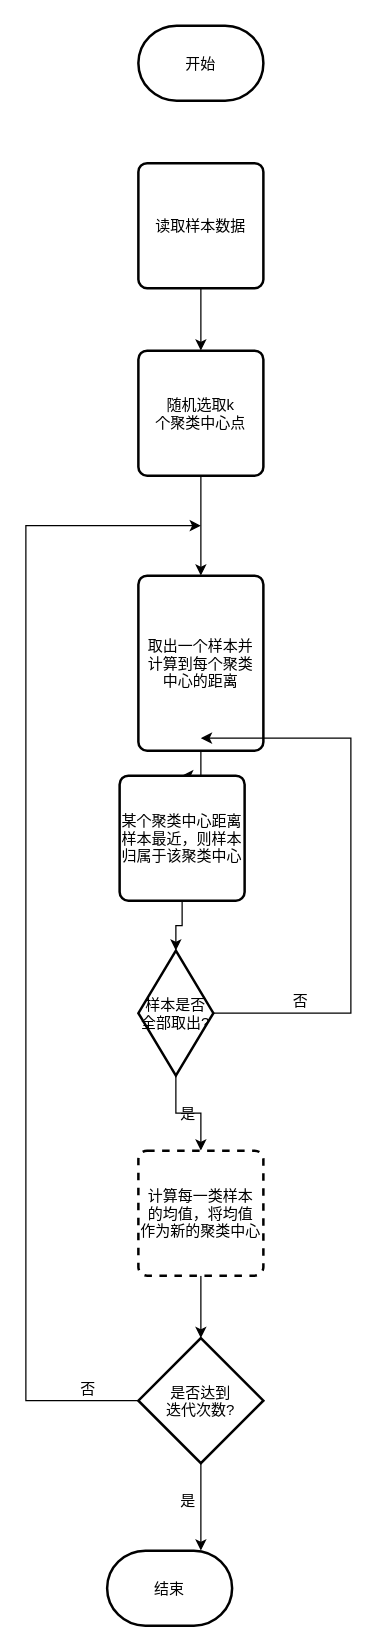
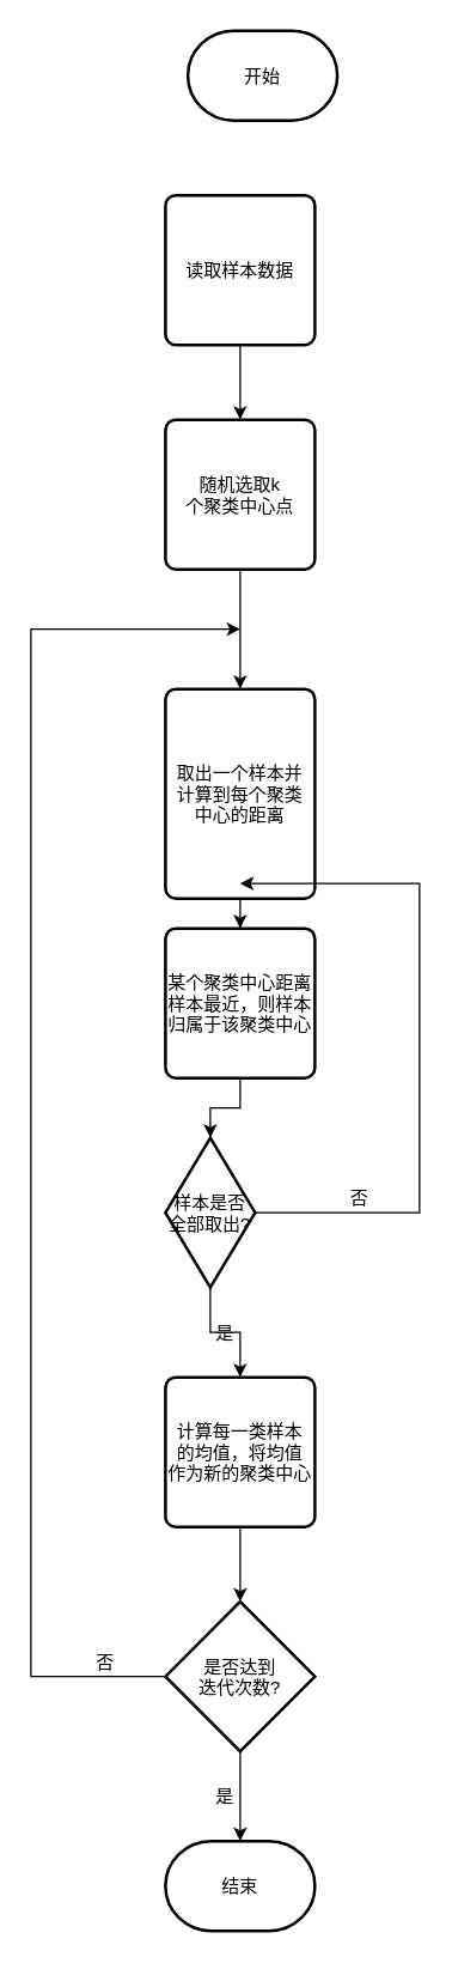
  <mxCell id="0" />
  <mxCell id="1" style="" parent="0" />
- <mxCell id="2" value="开始" style="strokeWidth=2;shape=mxgraph.flowchart.terminator;" parent="1" vertex="1"><mxGeometry x="110" y="20" width="100" height="60" as="geometry" /></mxCell>
+ <mxCell id="2" value="开始" style="strokeWidth=2;shape=mxgraph.flowchart.terminator;" parent="1" vertex="1"><mxGeometry x="125" y="20" width="100" height="60" as="geometry" /></mxCell>
  <mxCell id="3" value="" style="edgeStyle=orthogonalEdgeStyle;rounded=0;orthogonalLoop=1;jettySize=auto;" parent="1" source="4" target="6" edge="1"><mxGeometry relative="1" as="geometry" /></mxCell>
  <mxCell id="4" value="读取样本数据" style="rounded=1;absoluteArcSize=1;arcSize=14;strokeWidth=2;" parent="1" vertex="1"><mxGeometry x="110" y="130" width="100" height="100" as="geometry" /></mxCell>
  <mxCell id="5" value="" style="edgeStyle=orthogonalEdgeStyle;rounded=0;orthogonalLoop=1;jettySize=auto;" parent="1" source="6" target="8" edge="1"><mxGeometry relative="1" as="geometry" /></mxCell>
  <mxCell id="6" value="随机选取k&#10;个聚类中心点" style="rounded=1;absoluteArcSize=1;arcSize=14;strokeWidth=2;" parent="1" vertex="1"><mxGeometry x="110" y="280" width="100" height="100" as="geometry" /></mxCell>
  <mxCell id="7" value="" style="edgeStyle=orthogonalEdgeStyle;rounded=0;orthogonalLoop=1;jettySize=auto;" parent="1" source="8" target="10" edge="1"><mxGeometry relative="1" as="geometry" /></mxCell>
  <mxCell id="8" value="取出一个样本并&#10;计算到每个聚类&#10;中心的距离" style="rounded=1;absoluteArcSize=1;arcSize=14;strokeWidth=2;align=center;" parent="1" vertex="1"><mxGeometry x="110" y="460" width="100" height="140" as="geometry" /></mxCell>
  <mxCell id="9" value="" style="edgeStyle=orthogonalEdgeStyle;rounded=0;orthogonalLoop=1;jettySize=auto;" parent="1" source="10" target="13" edge="1"><mxGeometry relative="1" as="geometry" /></mxCell>
- <mxCell id="10" value="某个聚类中心距离&#10;样本最近，则样本&#10;归属于该聚类中心" style="rounded=1;absoluteArcSize=1;arcSize=14;strokeWidth=2;" parent="1" vertex="1"><mxGeometry x="95" y="620" width="100" height="100" as="geometry" /></mxCell>
+ <mxCell id="10" value="某个聚类中心距离&#10;样本最近，则样本&#10;归属于该聚类中心" style="rounded=1;absoluteArcSize=1;arcSize=14;strokeWidth=2;" parent="1" vertex="1"><mxGeometry x="110" y="620" width="100" height="100" as="geometry" /></mxCell>
  <mxCell id="11" value="" style="edgeStyle=orthogonalEdgeStyle;rounded=0;orthogonalLoop=1;jettySize=auto;" parent="1" source="13" target="16" edge="1"><mxGeometry relative="1" as="geometry" /></mxCell>
  <mxCell id="12" value="" style="edgeStyle=orthogonalEdgeStyle;rounded=0;orthogonalLoop=1;jettySize=auto;exitX=1;exitY=0.5;exitDx=0;exitDy=0;exitPerimeter=0;" parent="1" source="13" edge="1"><mxGeometry relative="1" as="geometry"><mxPoint x="160" y="590" as="targetPoint" /><Array as="points"><mxPoint x="280" y="810" /><mxPoint x="280" y="590" /><mxPoint x="160" y="590" /></Array></mxGeometry></mxCell>
  <mxCell id="13" value="样本是否&#10;全部取出?" style="strokeWidth=2;shape=mxgraph.flowchart.decision;align=center;" parent="1" vertex="1"><mxGeometry x="110" y="760" width="60" height="100" as="geometry" /></mxCell>
  <mxCell id="14" value="否" style="text;strokeColor=none;fillColor=none;align=center;verticalAlign=middle;rounded=0;" parent="1" vertex="1"><mxGeometry x="220" y="790" width="40" height="20" as="geometry" /></mxCell>
  <mxCell id="15" value="" style="edgeStyle=orthogonalEdgeStyle;rounded=0;orthogonalLoop=1;jettySize=auto;" parent="1" source="16" target="20" edge="1"><mxGeometry relative="1" as="geometry" /></mxCell>
- <mxCell id="16" value="计算每一类样本&#10;的均值，将均值&#10;作为新的聚类中心" style="rounded=1;absoluteArcSize=1;arcSize=14;strokeWidth=2;dashed=1;" parent="1" vertex="1"><mxGeometry x="110" y="920" width="100" height="100" as="geometry" /></mxCell>
+ <mxCell id="16" value="计算每一类样本&#10;的均值，将均值&#10;作为新的聚类中心" style="rounded=1;absoluteArcSize=1;arcSize=14;strokeWidth=2;" parent="1" vertex="1"><mxGeometry x="110" y="920" width="100" height="100" as="geometry" /></mxCell>
  <mxCell id="17" value="是" style="text;strokeColor=none;fillColor=none;align=center;verticalAlign=middle;rounded=0;direction=south;" parent="1" vertex="1"><mxGeometry x="140" y="870" width="20" height="40" as="geometry" /></mxCell>
  <mxCell id="18" value="" style="edgeStyle=orthogonalEdgeStyle;rounded=0;orthogonalLoop=1;jettySize=auto;exitX=0;exitY=0.5;exitDx=0;exitDy=0;exitPerimeter=0;" parent="1" source="20" edge="1"><mxGeometry relative="1" as="geometry"><mxPoint x="160" y="420" as="targetPoint" /><Array as="points"><mxPoint x="20" y="1120" /><mxPoint x="20" y="420" /><mxPoint x="160" y="420" /></Array></mxGeometry></mxCell>
  <mxCell id="19" value="" style="edgeStyle=orthogonalEdgeStyle;rounded=0;orthogonalLoop=1;jettySize=auto;" parent="1" source="20" target="22" edge="1"><mxGeometry relative="1" as="geometry"><Array as="points"><mxPoint x="160" y="1190" /><mxPoint x="160" y="1190" /></Array></mxGeometry></mxCell>
  <mxCell id="20" value="是否达到&#10;迭代次数?" style="strokeWidth=2;shape=mxgraph.flowchart.decision;" parent="1" vertex="1"><mxGeometry x="110" y="1070" width="100" height="100" as="geometry" /></mxCell>
  <mxCell id="21" value="否" style="text;strokeColor=none;fillColor=none;align=center;verticalAlign=middle;rounded=0;" parent="1" vertex="1"><mxGeometry x="50" y="1100" width="40" height="20" as="geometry" /></mxCell>
- <mxCell id="22" value="结束" style="strokeWidth=2;shape=mxgraph.flowchart.terminator;" parent="1" vertex="1"><mxGeometry x="85" y="1240" width="100" height="60" as="geometry" /></mxCell>
+ <mxCell id="22" value="结束" style="strokeWidth=2;shape=mxgraph.flowchart.terminator;" parent="1" vertex="1"><mxGeometry x="110" y="1230" width="100" height="60" as="geometry" /></mxCell>
  <mxCell id="23" value="是" style="text;strokeColor=none;fillColor=none;align=center;verticalAlign=middle;rounded=0;direction=south;" parent="1" vertex="1"><mxGeometry x="140" y="1180" width="20" height="40" as="geometry" /></mxCell>
